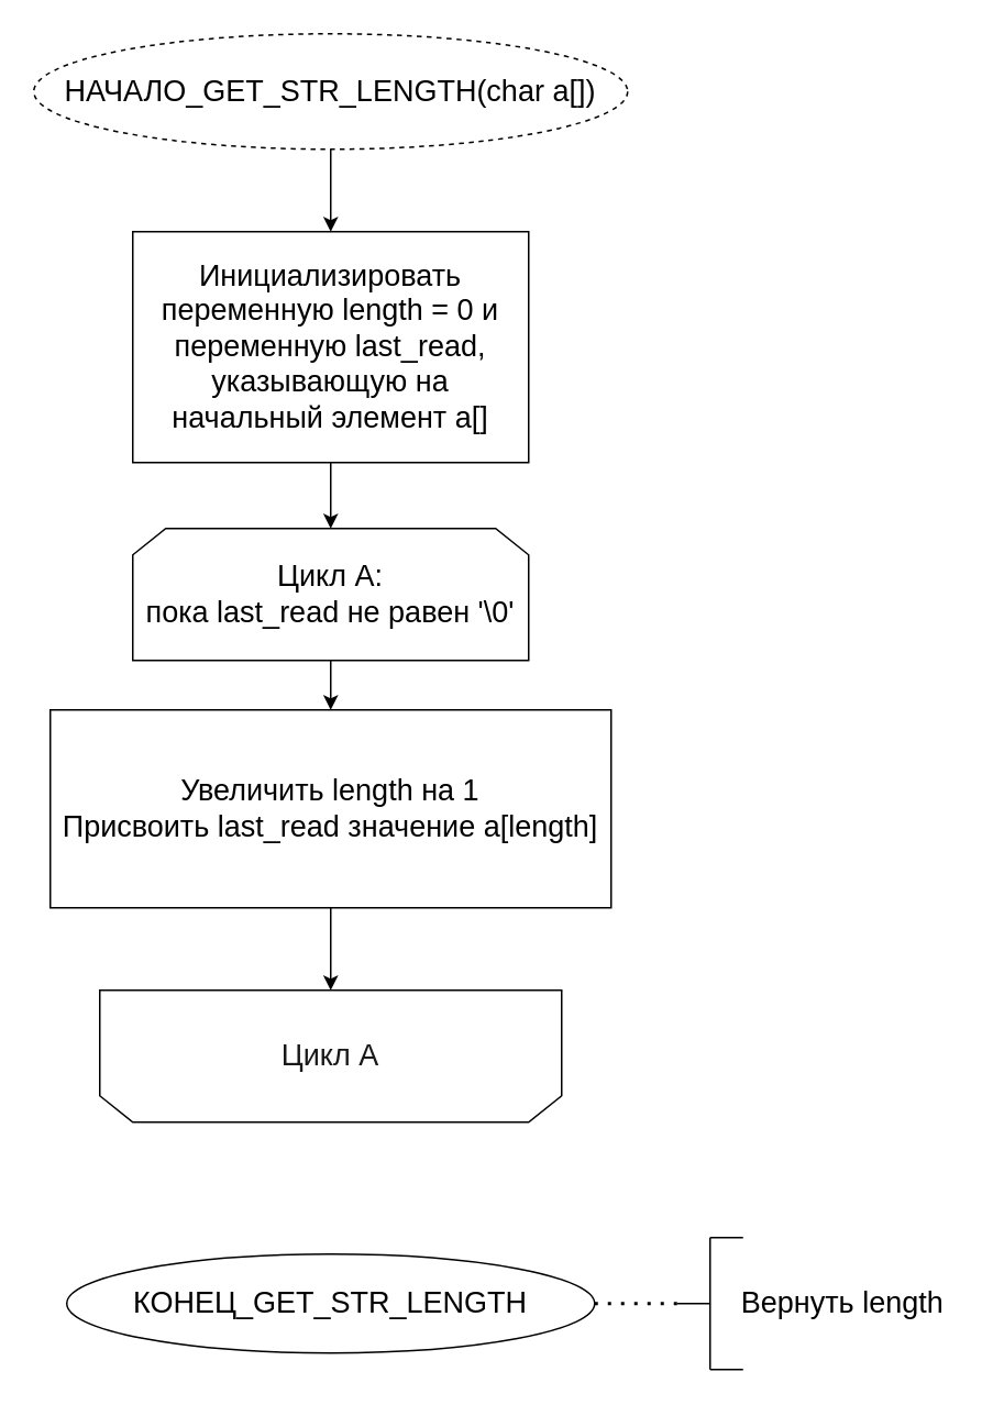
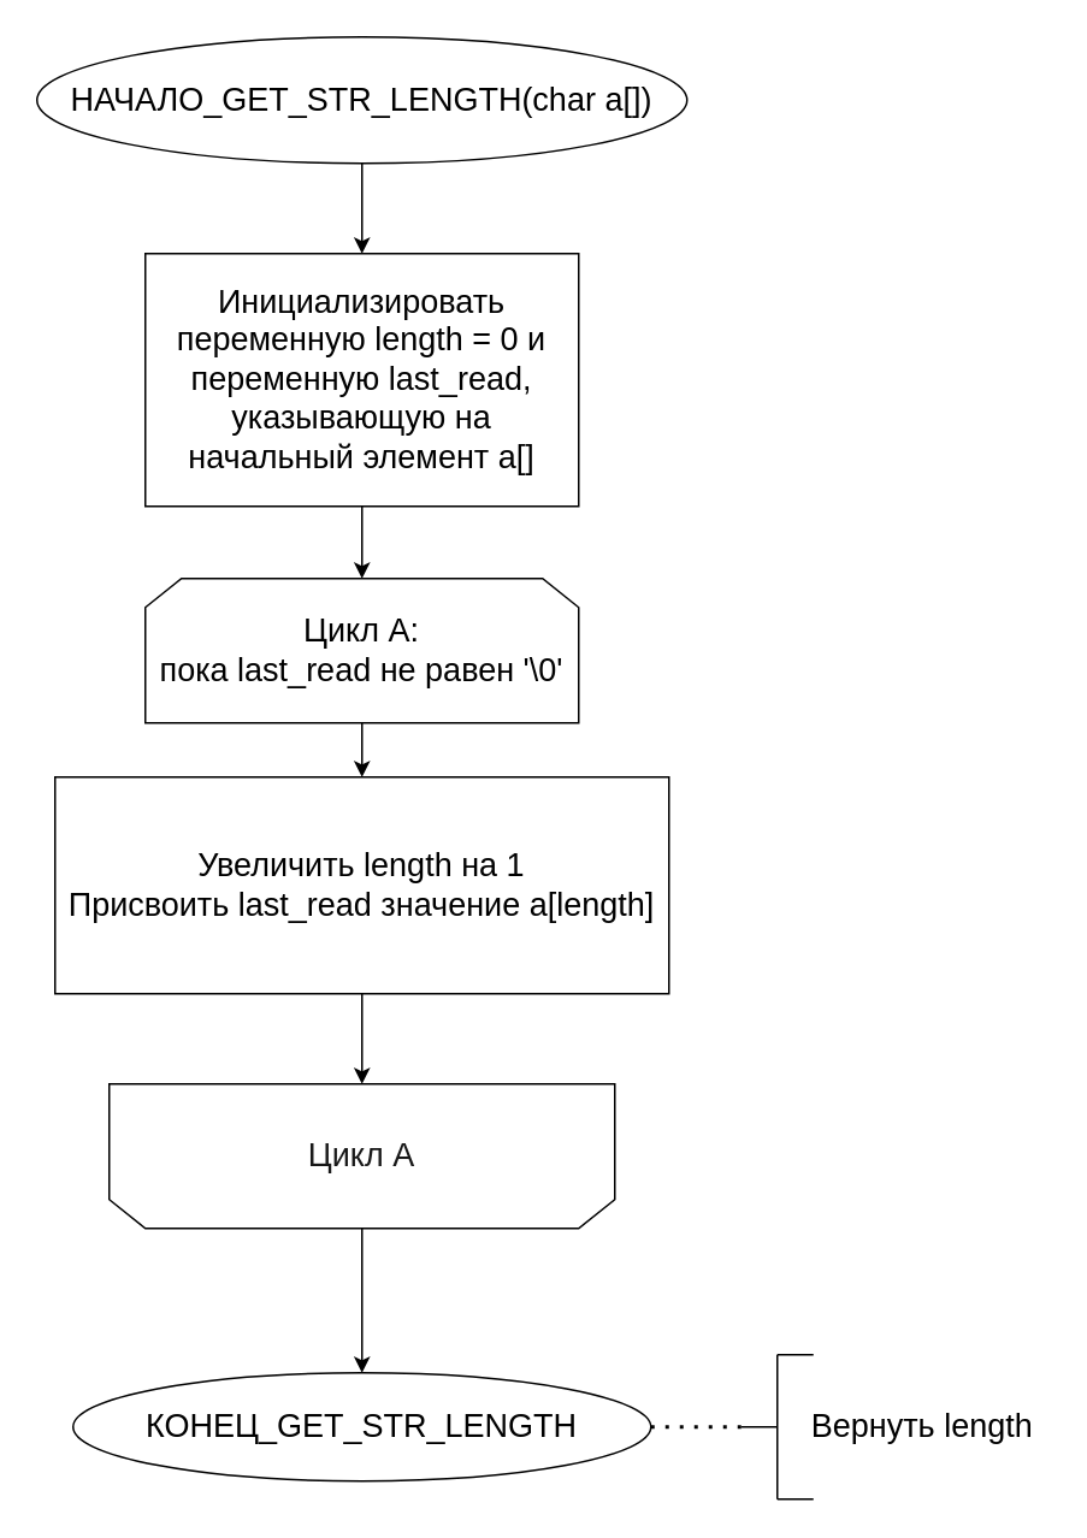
  <mxCell id="0" />
  <mxCell id="1" parent="0" />
  <mxCell id="2" style="edgeStyle=orthogonalEdgeStyle;rounded=0;orthogonalLoop=1;jettySize=auto;html=1;fontSize=36;entryX=0.5;entryY=0;entryDx=0;entryDy=0;" edge="1" parent="1" source="3" target="5"><mxGeometry relative="1" as="geometry"><mxPoint x="200" y="160" as="targetPoint" /></mxGeometry></mxCell>
- <mxCell id="3" value="&lt;font style=&quot;font-size: 18px&quot;&gt;НАЧАЛО_GET_STR_LENGTH(char a[])&lt;/font&gt;" style="ellipse;whiteSpace=wrap;html=1;dashed=1;" vertex="1" parent="1"><mxGeometry x="20" y="20" width="360" height="70" as="geometry" /></mxCell>
+ <mxCell id="3" value="&lt;font style=&quot;font-size: 18px&quot;&gt;НАЧАЛО_GET_STR_LENGTH(char a[])&lt;/font&gt;" style="ellipse;whiteSpace=wrap;html=1;" vertex="1" parent="1"><mxGeometry x="20" y="20" width="360" height="70" as="geometry" /></mxCell>
  <mxCell id="4" style="edgeStyle=orthogonalEdgeStyle;rounded=0;orthogonalLoop=1;jettySize=auto;html=1;entryX=0.5;entryY=0;entryDx=0;entryDy=0;fontSize=18;" edge="1" parent="1" source="5" target="7"><mxGeometry relative="1" as="geometry" /></mxCell>
  <mxCell id="5" value="Инициализировать переменную length = 0 и переменную last_read, указывающую на начальный элемент a[]" style="rounded=0;whiteSpace=wrap;html=1;fontSize=18;" vertex="1" parent="1"><mxGeometry x="80" y="140" width="240" height="140" as="geometry" /></mxCell>
  <mxCell id="6" style="edgeStyle=orthogonalEdgeStyle;rounded=0;orthogonalLoop=1;jettySize=auto;html=1;entryX=0.5;entryY=0;entryDx=0;entryDy=0;fontSize=18;" edge="1" parent="1" source="7" target="9"><mxGeometry relative="1" as="geometry" /></mxCell>
  <mxCell id="7" value="Цикл А: &lt;br&gt;пока last_read не равен '\0'" style="shape=loopLimit;whiteSpace=wrap;html=1;fontSize=18;" vertex="1" parent="1"><mxGeometry x="80" y="320" width="240" height="80" as="geometry" /></mxCell>
  <mxCell id="8" style="edgeStyle=orthogonalEdgeStyle;rounded=0;orthogonalLoop=1;jettySize=auto;html=1;entryX=0.5;entryY=1;entryDx=0;entryDy=0;fontSize=18;" edge="1" parent="1" source="9" target="11"><mxGeometry relative="1" as="geometry" /></mxCell>
  <mxCell id="9" value="Увеличить length на 1&lt;br&gt;Присвоить last_read значение a[length]" style="rounded=0;whiteSpace=wrap;html=1;fontSize=18;" vertex="1" parent="1"><mxGeometry x="30" y="430" width="340" height="120" as="geometry" /></mxCell>
+ <mxCell id="10" style="edgeStyle=orthogonalEdgeStyle;rounded=0;orthogonalLoop=1;jettySize=auto;html=1;entryX=0.5;entryY=0;entryDx=0;entryDy=0;fontSize=18;" edge="1" parent="1" source="11" target="12"><mxGeometry relative="1" as="geometry" /></mxCell>
  <mxCell id="11" value="Цикл А" style="shape=loopLimit;whiteSpace=wrap;html=1;fontSize=18;rotation=0;textOpacity=90;direction=west;" vertex="1" parent="1"><mxGeometry x="60" y="600" width="280" height="80" as="geometry" /></mxCell>
  <mxCell id="12" value="КОНЕЦ_GET_STR_LENGTH" style="ellipse;whiteSpace=wrap;html=1;fontSize=18;" vertex="1" parent="1"><mxGeometry x="40" y="760" width="320" height="60" as="geometry" /></mxCell>
  <mxCell id="13" value="" style="endArrow=none;dashed=1;html=1;dashPattern=1 3;strokeWidth=2;rounded=0;fontSize=18;entryX=1;entryY=0.5;entryDx=0;entryDy=0;" edge="1" parent="1" target="12"><mxGeometry width="50" height="50" relative="1" as="geometry"><mxPoint x="410" y="790" as="sourcePoint" /><mxPoint x="350" y="690" as="targetPoint" /></mxGeometry></mxCell>
  <mxCell id="14" value="" style="endArrow=none;html=1;rounded=0;fontSize=18;" edge="1" parent="1"><mxGeometry width="50" height="50" relative="1" as="geometry"><mxPoint x="430" y="790" as="sourcePoint" /><mxPoint x="410" y="790" as="targetPoint" /></mxGeometry></mxCell>
  <mxCell id="15" value="" style="endArrow=none;html=1;rounded=0;fontSize=18;" edge="1" parent="1"><mxGeometry width="50" height="50" relative="1" as="geometry"><mxPoint x="430" y="830" as="sourcePoint" /><mxPoint x="430" y="750" as="targetPoint" /></mxGeometry></mxCell>
  <mxCell id="16" value="" style="endArrow=none;html=1;rounded=0;fontSize=18;" edge="1" parent="1"><mxGeometry width="50" height="50" relative="1" as="geometry"><mxPoint x="450" y="750" as="sourcePoint" /><mxPoint x="430" y="750" as="targetPoint" /></mxGeometry></mxCell>
  <mxCell id="17" value="" style="endArrow=none;html=1;rounded=0;fontSize=18;" edge="1" parent="1"><mxGeometry width="50" height="50" relative="1" as="geometry"><mxPoint x="450" y="830" as="sourcePoint" /><mxPoint x="430" y="830" as="targetPoint" /></mxGeometry></mxCell>
  <mxCell id="18" value="Вернуть length" style="text;html=1;align=center;verticalAlign=middle;resizable=0;points=[];autosize=1;strokeColor=none;fillColor=none;fontSize=18;" vertex="1" parent="1"><mxGeometry x="440" y="775" width="140" height="30" as="geometry" /></mxCell>
